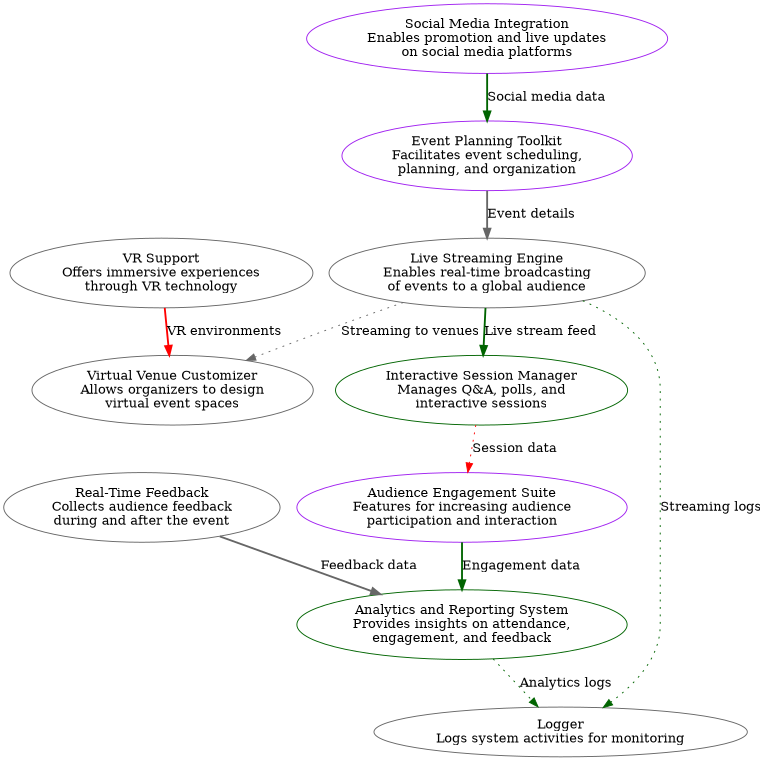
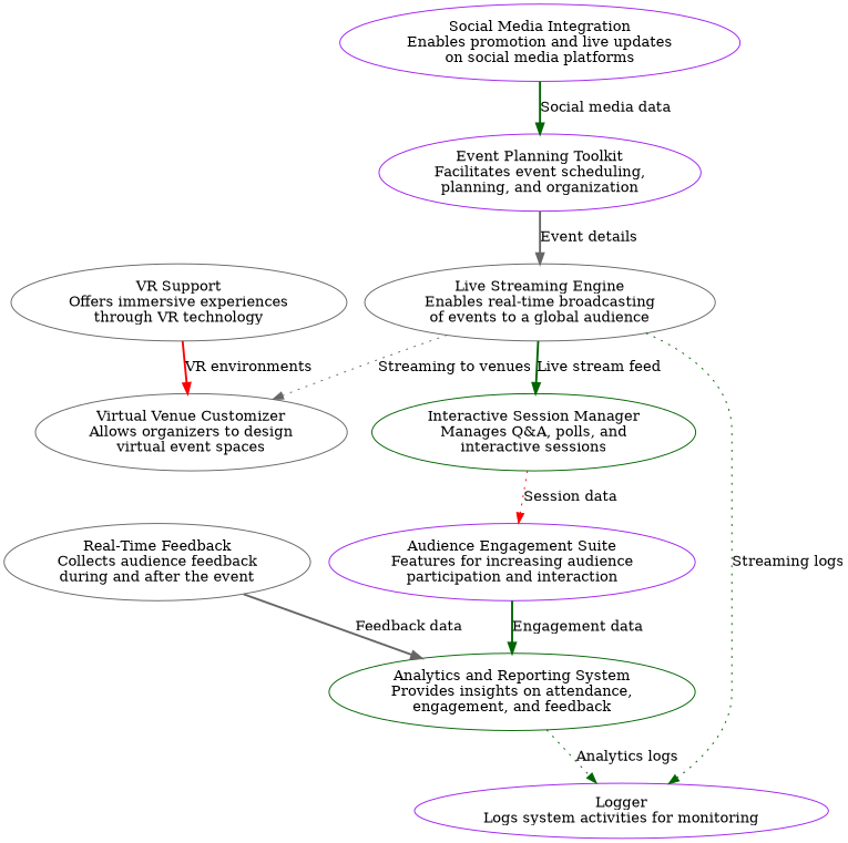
  digraph {
    node [color=gray40]
    edge [color=darkgreen style=bold]
    n1 [label="Event Planning Toolkit\nFacilitates event scheduling,\nplanning, and organization" color=purple]
    n2 [label="Live Streaming Engine\nEnables real-time broadcasting\nof events to a global audience"]
    n3 [label="Interactive Session Manager\nManages Q&A, polls, and\ninteractive sessions" color=darkgreen]
    n4 [label="Virtual Venue Customizer\nAllows organizers to design\nvirtual event spaces"]
-   n5 [label="Logger\nLogs system activities for monitoring"]
+   n5 [label="Logger\nLogs system activities for monitoring" color=purple]
    n6 [label="Audience Engagement Suite\nFeatures for increasing audience\nparticipation and interaction" color=purple]
    n7 [label="Analytics and Reporting System\nProvides insights on attendance,\nengagement, and feedback" color=darkgreen]
    n8 [label="Social Media Integration\nEnables promotion and live updates\non social media platforms" color=purple]
    n9 [label="Real-Time Feedback\nCollects audience feedback\nduring and after the event"]
    n10 [label="VR Support\nOffers immersive experiences\nthrough VR technology"]
    n1 -> n2 [label="Event details" color=gray40]
    n2 -> n3 [label="Live stream feed"]
    n2 -> n4 [label="Streaming to venues" color=gray40 style=dotted]
    n2 -> n5 [label="Streaming logs" style=dotted]
    n3 -> n6 [label="Session data" color=red style=dotted]
    n6 -> n7 [label="Engagement data"]
    n7 -> n5 [label="Analytics logs" style=dotted]
    n8 -> n1 [label="Social media data"]
    n9 -> n7 [label="Feedback data" color=gray40]
    n10 -> n4 [label="VR environments" color=red]
  }
